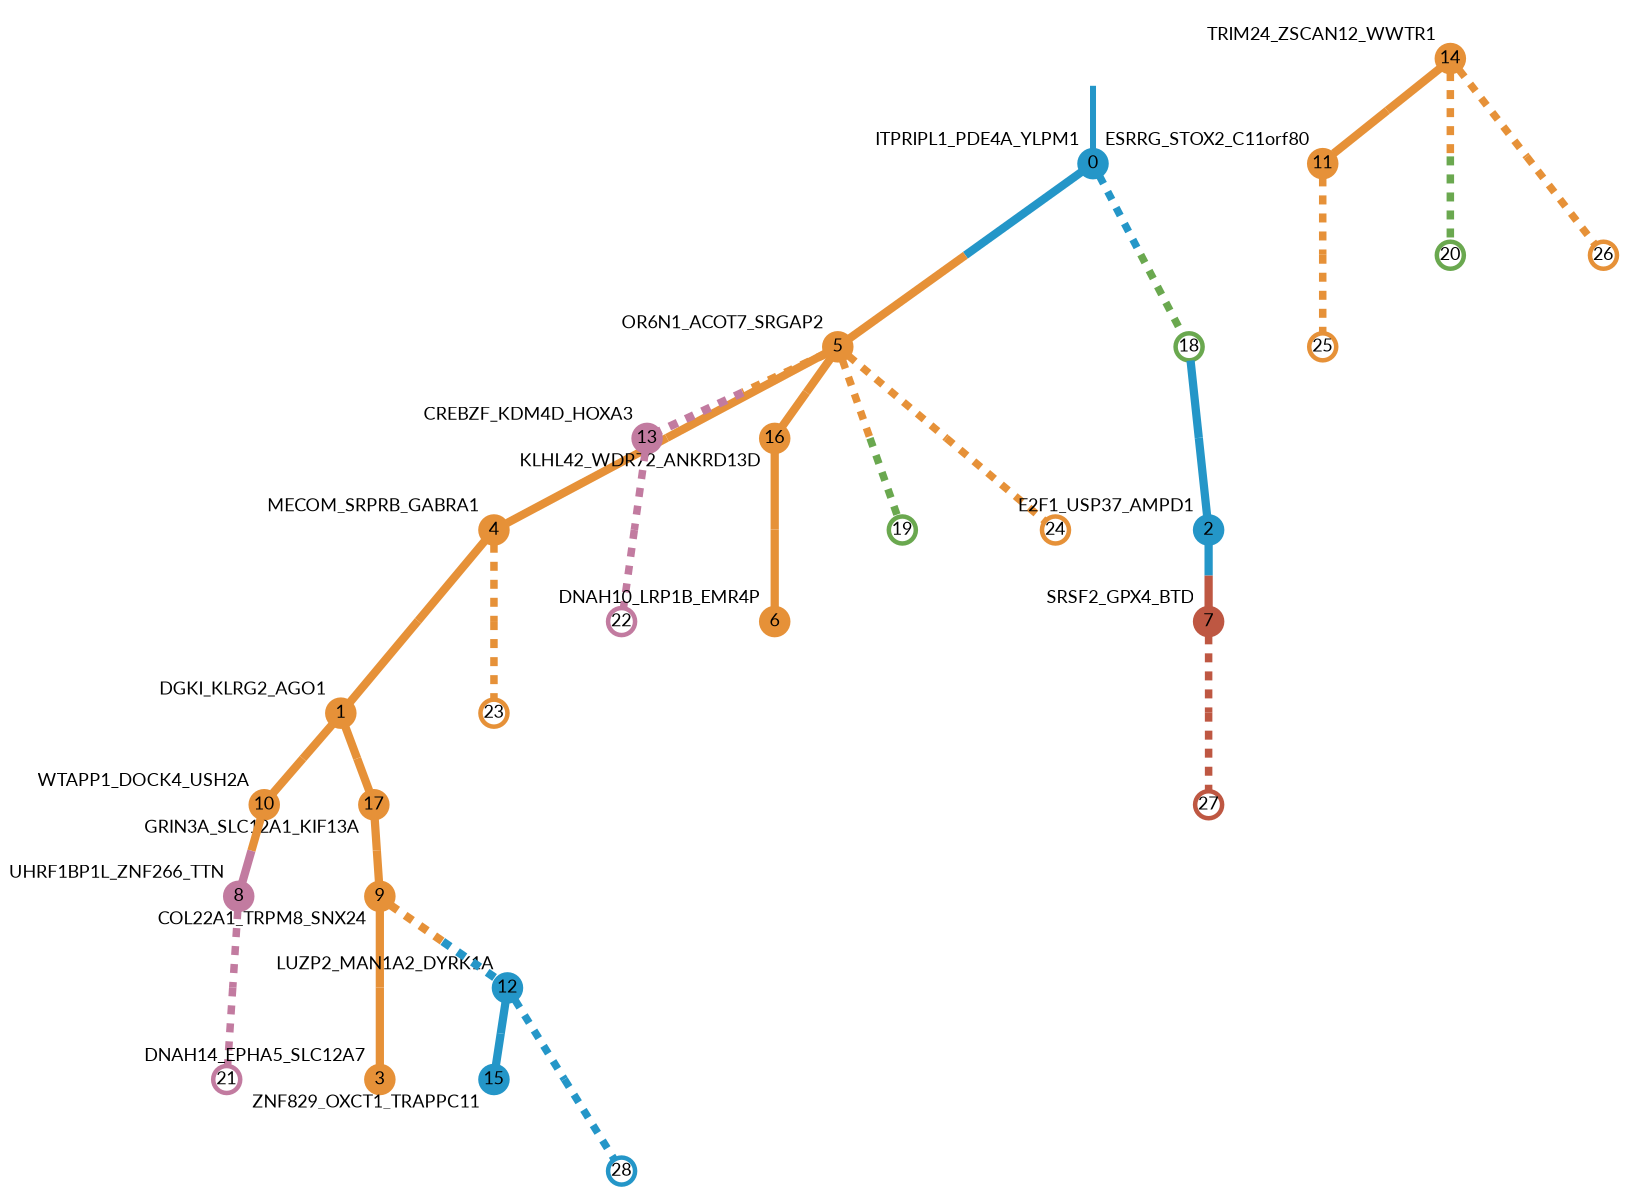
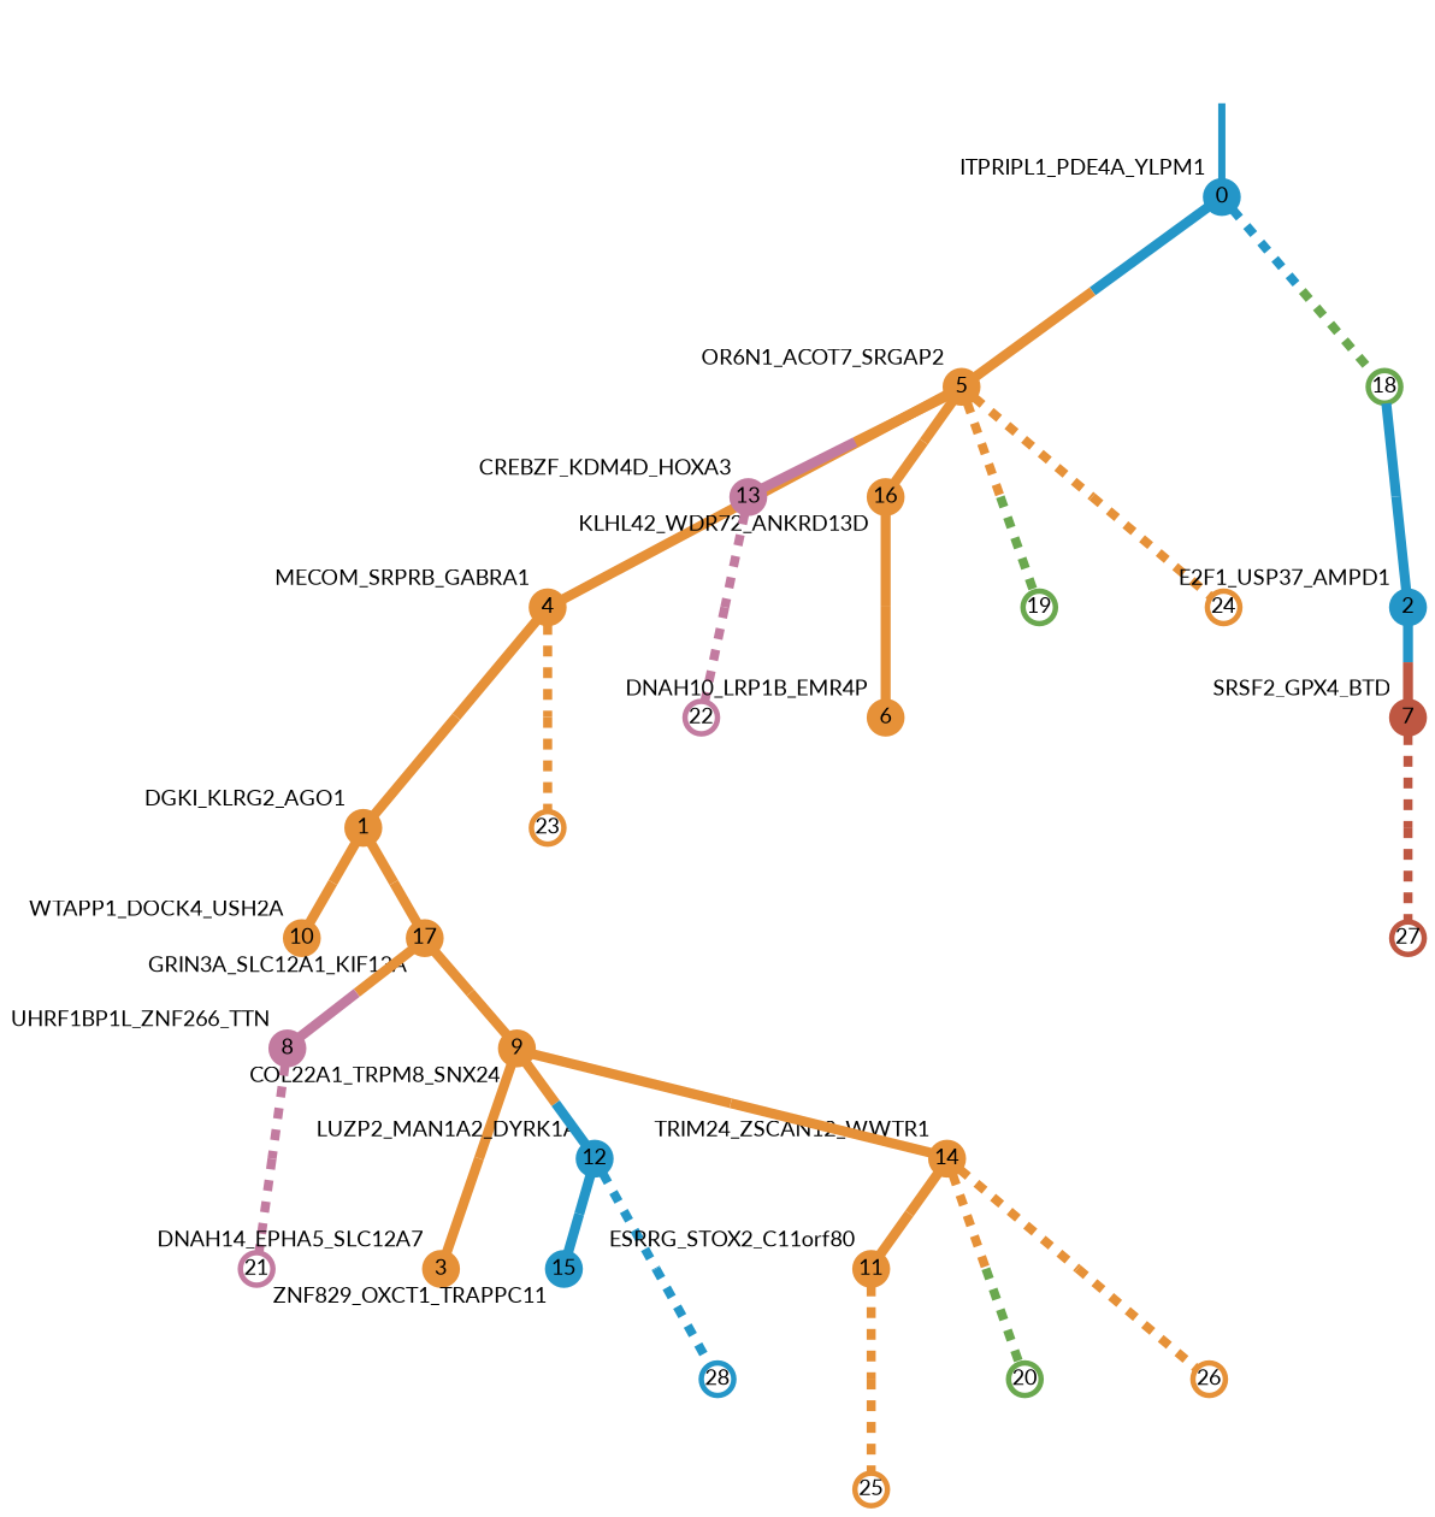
  strict digraph {
    forcelabels=true
    nodesep=0.7
    rankdir=TB
    ranksep=0.6
    splines=false
    node [color="#e69138ff" fillcolor="#e69138ff" fixedsize=true fontname=Lato fontsize="12pt" penwidth=3 shape=circle style=filled]
    edge [arrowsize=0 color="#e69138ff;0.5:#e69138ff" minlen=2.0 penwidth=5.5 style=solid]
    0 [color="#2496c8ff" fillcolor="#2496c8ff" height=0.25 xlabel=ITPRIPL1_PDE4A_YLPM1]
    5 [height=0.25 xlabel=OR6N1_ACOT7_SRGAP2]
    18 [color="#6aa84fff" fillcolor="#6aa84fff" height=0.25 style=solid]
    2 [color="#2496c8ff" fillcolor="#2496c8ff" height=0.25 xlabel=E2F1_USP37_AMPD1]
    7 [color="#be5742ff" fillcolor="#be5742ff" height=0.25 xlabel=SRSF2_GPX4_BTD]
    4 [height=0.25 xlabel=MECOM_SRPRB_GABRA1]
    13 [color="#c27ba0ff" fillcolor="#c27ba0ff" height=0.25 xlabel=CREBZF_KDM4D_HOXA3]
    16 [height=0.25 xlabel=KLHL42_WDR72_ANKRD13D]
    19 [color="#6aa84fff" fillcolor="#6aa84fff" height=0.25 style=solid]
    24 [height=0.25 style=solid]
    27 [color="#be5742ff" fillcolor="#be5742ff" height=0.25 style=solid]
    1 [height=0.25 xlabel=DGKI_KLRG2_AGO1]
    23 [height=0.25 style=solid]
    22 [color="#c27ba0ff" fillcolor="#c27ba0ff" height=0.25 style=solid]
    6 [height=0.25 xlabel=DNAH10_LRP1B_EMR4P]
    10 [height=0.25 xlabel=WTAPP1_DOCK4_USH2A]
    17 [height=0.25 xlabel=GRIN3A_SLC12A1_KIF13A]
    8 [color="#c27ba0ff" fillcolor="#c27ba0ff" height=0.25 xlabel=UHRF1BP1L_ZNF266_TTN]
    9 [height=0.25 xlabel=COL22A1_TRPM8_SNX24]
    21 [color="#c27ba0ff" fillcolor="#c27ba0ff" height=0.25 style=solid]
    3 [height=0.25 xlabel=DNAH14_EPHA5_SLC12A7]
    12 [color="#2496c8ff" fillcolor="#2496c8ff" height=0.25 xlabel=LUZP2_MAN1A2_DYRK1A]
    14 [height=0.25 xlabel=TRIM24_ZSCAN12_WWTR1]
    15 [color="#2496c8ff" fillcolor="#2496c8ff" height=0.25 xlabel=ZNF829_OXCT1_TRAPPC11]
    28 [color="#2496c8ff" fillcolor="#2496c8ff" height=0.25 style=solid]
    11 [height=0.25 xlabel=ESRRG_STOX2_C11orf80]
    20 [color="#6aa84fff" fillcolor="#6aa84fff" height=0.25 style=solid]
    26 [height=0.25 style=solid]
    25 [height=0.25 style=solid]
    normal [style=invis xlabel=ITPRIPL1_PDE4A_YLPM1 color="" fillcolor="" fixedsize="" fontname="" fontsize="" shape=""]
    0 -> 5 [color="#2496c8ff;0.5:#e69138ff"]
    0 -> 18 [color="#2496c8ff;0.5:#6aa84fff" penwidth=5 style=dashed]
    5 -> 4
-   5 -> 13 [color="#e69138ff;0.5:#c27ba0ff" minlen=1.1666666269302368 style=dashed]
+   5 -> 13 [color="#e69138ff;0.5:#c27ba0ff" minlen=1.1666666269302368]
    5 -> 16 [minlen=1.0]
    5 -> 19 [color="#e69138ff;0.5:#6aa84fff" penwidth=5 style=dashed]
    5 -> 24 [penwidth=5 style=dashed]
    18 -> 2 [color="#2496c8ff;0.5:#2496c8ff"]
    2 -> 7 [color="#2496c8ff;0.5:#be5742ff" minlen=1.8333332538604736]
    7 -> 27 [color="#be5742ff;0.5:#be5742ff" penwidth=5 style=dashed]
    4 -> 1
    4 -> 23 [penwidth=5 style=dashed]
    13 -> 22 [color="#c27ba0ff;0.5:#c27ba0ff" penwidth=5 style=dashed]
    16 -> 6
    1 -> 10 [minlen=1.3333332538604736]
    1 -> 17 [minlen=1.0]
-   10 -> 8 [color="#e69138ff;0.5:#c27ba0ff" minlen=1.8333332538604736]
+   17 -> 8 [color="#e69138ff;0.5:#c27ba0ff" minlen=1.8333332538604736]
    17 -> 9 [minlen=1.5]
    8 -> 21 [color="#c27ba0ff;0.5:#c27ba0ff" penwidth=5 style=dashed]
    9 -> 3
-   9 -> 12 [color="#e69138ff;0.5:#2496c8ff" minlen=1.1666666269302368 style=dashed]
+   9 -> 12 [color="#e69138ff;0.5:#2496c8ff" minlen=1.1666666269302368]
+   9 -> 14 [minlen=1.1666666269302368]
    12 -> 15 [color="#2496c8ff;0.5:#2496c8ff" minlen=1.0]
    12 -> 28 [color="#2496c8ff;0.5:#2496c8ff" penwidth=5 style=dashed]
    14 -> 11 [minlen=1.3333332538604736]
    14 -> 20 [color="#e69138ff;0.5:#6aa84fff" penwidth=5 style=dashed]
    14 -> 26 [penwidth=5 style=dashed]
    11 -> 25 [penwidth=5 style=dashed]
    normal -> 0 [color="#2496c8ff" penwidth=4 minlen=""]
  }
